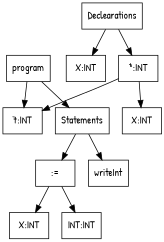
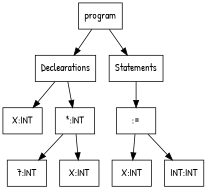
  digraph {
    fontname="Patrick Hand"
    ordering=out
    node [fillcolor=white fontname="Patrick Hand" shape=box style=filled]
    edge [fontname="Patrick Hand"]
    n1 [label=program]
    n2 [label=Declearations]
    n3 [label=Statements]
    n4 [label="X:INT"]
    n5 [label="*:INT"]
    n6 [label=":="]
-   n7 [label=writeInt]
    n8 [label="X:INT"]
    n9 [label="INT:INT"]
    n10 [label="7:INT"]
    n11 [label="X:INT"]
-   n1 -> n10
+   n1 -> n2
    n1 -> n3
    n2 -> n4
    n2 -> n5
    n3 -> n6
-   n3 -> n7
    n5 -> n10
    n5 -> n11
    n6 -> n8
    n6 -> n9
  }
